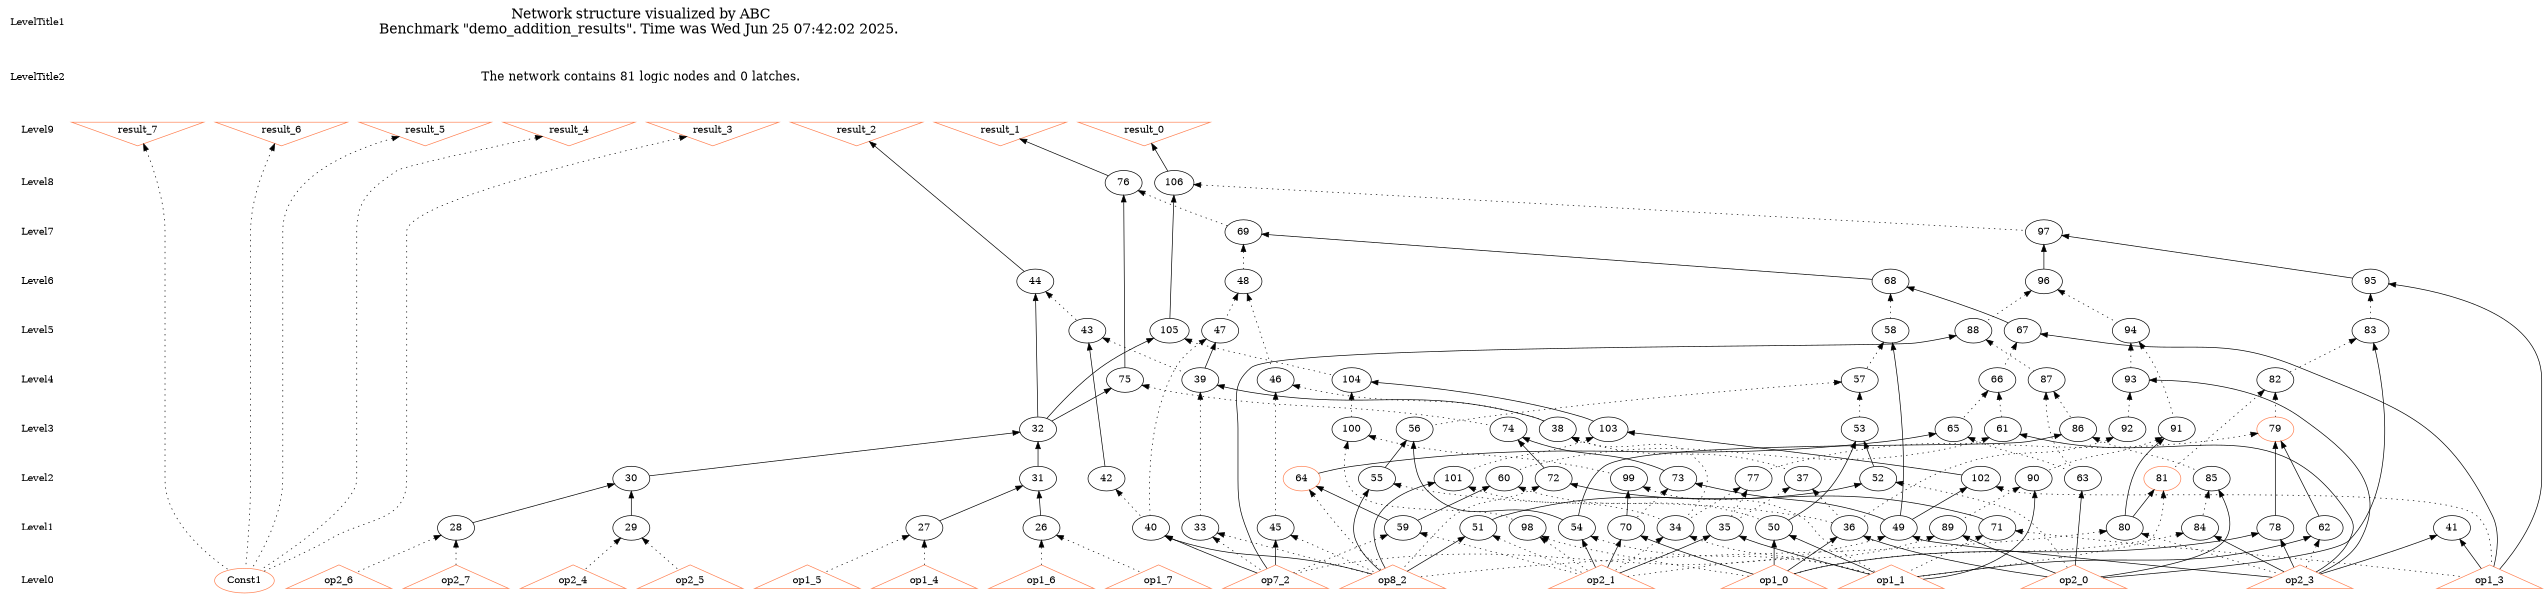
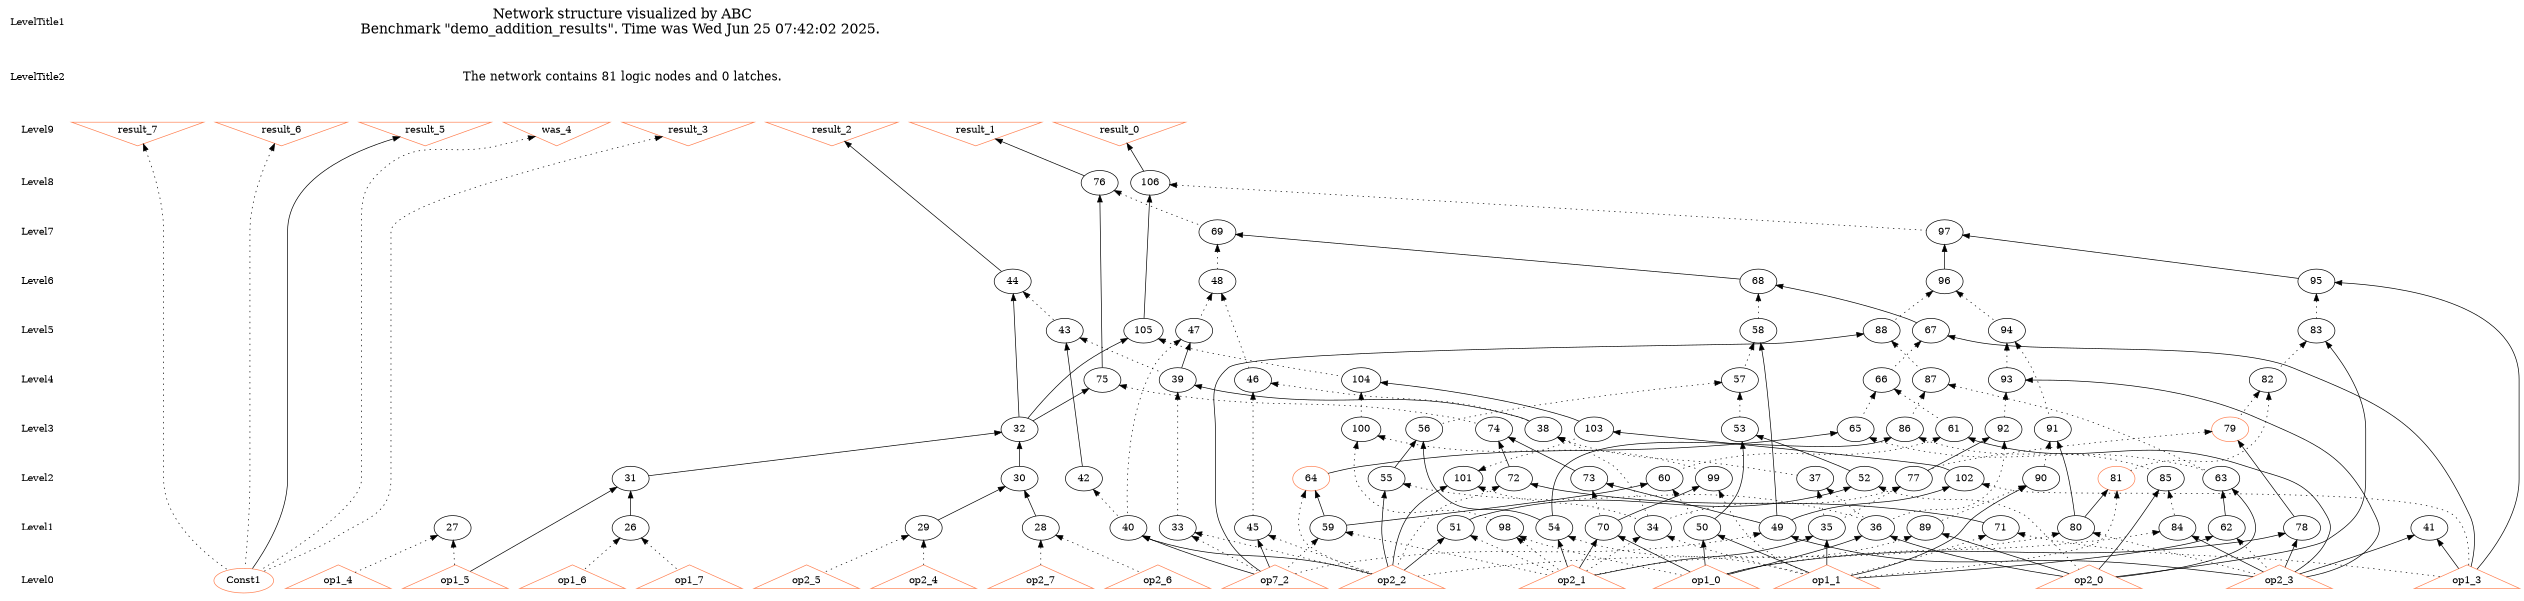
  digraph {
    node [shape=ellipse]
    edge [dir=back style=dotted]
    LevelTitle1 [shape=plaintext]
    LevelTitle2 [shape=plaintext]
    Level9 [shape=plaintext]
    Level8 [shape=plaintext]
    Level7 [shape=plaintext]
    Level6 [shape=plaintext]
    Level5 [shape=plaintext]
    Level4 [shape=plaintext]
    Level3 [shape=plaintext]
    Level2 [shape=plaintext]
    Level1 [shape=plaintext]
    Level0 [shape=plaintext]
    n13 [fontname="Times-Roman" fontsize=20 label="Network structure visualized by ABC\nBenchmark \"demo_addition_results\". Time was Wed Jun 25 07:42:02 2025. " shape=plaintext]
    n14 [fontname="Times-Roman" fontsize=18 label="The network contains 81 logic nodes and 0 latches.\n" shape=plaintext]
    n15 [color=coral fillcolor=coral label=result_7 shape=invtriangle]
    n16 [color=coral fillcolor=coral label=result_6 shape=invtriangle]
    n17 [color=coral fillcolor=coral label=result_5 shape=invtriangle]
-   n18 [color=coral fillcolor=coral label=result_4 shape=invtriangle]
+   n18 [color=coral fillcolor=coral label=was_4 shape=invtriangle]
    n19 [color=coral fillcolor=coral label=result_3 shape=invtriangle]
    n20 [color=coral fillcolor=coral label=result_2 shape=invtriangle]
    n21 [color=coral fillcolor=coral label=result_1 shape=invtriangle]
    n22 [color=coral fillcolor=coral label=result_0 shape=invtriangle]
    n23 [label="76\n"]
    n24 [label="106\n"]
    n25 [label="69\n"]
    n26 [label="97\n"]
    n27 [label="44\n"]
    n28 [label="48\n"]
    n29 [label="68\n"]
    n30 [label="95\n"]
    n31 [label="96\n"]
    n32 [label="43\n"]
    n33 [label="47\n"]
    n34 [label="58\n"]
    n35 [label="67\n"]
    n36 [label="83\n"]
    n37 [label="88\n"]
    n38 [label="94\n"]
    n39 [label="105\n"]
    n40 [label="39\n"]
    n41 [label="46\n"]
    n42 [label="57\n"]
    n43 [label="66\n"]
    n44 [label="75\n"]
    n45 [label="82\n"]
    n46 [label="87\n"]
    n47 [label="93\n"]
    n48 [label="104\n"]
    n49 [label="32\n"]
    n50 [label="38\n"]
    n51 [label="53\n"]
    n52 [label="56\n"]
    n53 [label="61\n"]
    n54 [label="65\n"]
    n55 [label="74\n"]
    n56 [color=coral label="79\n"]
    n57 [label="86\n"]
    n58 [label="91\n"]
    n59 [label="92\n"]
    n60 [label="100\n"]
    n61 [label="103\n"]
    n62 [label="30\n"]
    n63 [label="31\n"]
    n64 [label="37\n"]
    n65 [label="42\n"]
    n66 [label="52\n"]
    n67 [label="55\n"]
    n68 [label="60\n"]
    n69 [label="63\n"]
    n70 [color=coral label="64\n"]
    n71 [label="72\n"]
    n72 [label="73\n"]
    n73 [label="77\n"]
    n74 [color=coral label="81\n"]
    n75 [label="85\n"]
    n76 [label="90\n"]
    n77 [label="99\n"]
    n78 [label="101\n"]
    n79 [label="102\n"]
    n80 [label="26\n"]
    n81 [label="27\n"]
    n82 [label="28\n"]
    n83 [label="29\n"]
    n84 [label="33\n"]
    n85 [label="34\n"]
    n86 [label="35\n"]
    n87 [label="36\n"]
    n88 [label="40\n"]
    n89 [label="41\n"]
    n90 [label="45\n"]
    n91 [label="49\n"]
    n92 [label="50\n"]
    n93 [label="51\n"]
    n94 [label="54\n"]
    n95 [label="59\n"]
    n96 [label="62\n"]
    n97 [label="70\n"]
    n98 [label="71\n"]
    n99 [label="78\n"]
    n100 [label="80\n"]
    n101 [label="84\n"]
    n102 [label="89\n"]
    n103 [label="98\n"]
    n104 [color=coral fillcolor=coral label=Const1]
    n105 [color=coral fillcolor=coral label=op1_7 shape=triangle]
    n106 [color=coral fillcolor=coral label=op1_6 shape=triangle]
    n107 [color=coral fillcolor=coral label=op1_5 shape=triangle]
    n108 [color=coral fillcolor=coral label=op1_4 shape=triangle]
    n109 [color=coral fillcolor=coral label=op1_3 shape=triangle]
    n110 [color=coral fillcolor=coral label=op7_2 shape=triangle]
    n111 [color=coral fillcolor=coral label=op1_1 shape=triangle]
    n112 [color=coral fillcolor=coral label=op1_0 shape=triangle]
    n113 [color=coral fillcolor=coral label=op2_7 shape=triangle]
    n114 [color=coral fillcolor=coral label=op2_6 shape=triangle]
    n115 [color=coral fillcolor=coral label=op2_5 shape=triangle]
    n116 [color=coral fillcolor=coral label=op2_4 shape=triangle]
    n117 [color=coral fillcolor=coral label=op2_3 shape=triangle]
-   n118 [color=coral fillcolor=coral label=op8_2 shape=triangle]
+   n118 [color=coral fillcolor=coral label=op2_2 shape=triangle]
    n119 [color=coral fillcolor=coral label=op2_1 shape=triangle]
    n120 [color=coral fillcolor=coral label=op2_0 shape=triangle]
    subgraph sub_1 {
      LevelTitle1
      LevelTitle2
      Level9
      Level8
      Level7
      Level6
      Level5
      Level4
      Level3
      Level2
      Level1
      Level0
    }
    subgraph sub_2 {
      rank=same
      LevelTitle1
      n13
    }
    subgraph sub_3 {
      rank=same
      LevelTitle2
      n14
    }
    subgraph sub_4 {
      rank=same
      Level9
      n15
      n16
      n17
      n18
      n19
      n20
      n21
      n22
    }
    subgraph sub_5 {
      rank=same
      Level8
      n23
      n24
    }
    subgraph sub_6 {
      rank=same
      Level7
      n25
      n26
    }
    subgraph sub_7 {
      rank=same
      Level6
      n27
      n28
      n29
      n30
      n31
    }
    subgraph sub_8 {
      rank=same
      Level5
      n32
      n33
      n34
      n35
      n36
      n37
      n38
      n39
    }
    subgraph sub_9 {
      rank=same
      Level4
      n40
      n41
      n42
      n43
      n44
      n45
      n46
      n47
      n48
    }
    subgraph sub_10 {
      rank=same
      Level3
      n49
      n50
      n51
      n52
      n53
      n54
      n55
      n56
      n57
      n58
      n59
      n60
      n61
    }
    subgraph sub_11 {
      rank=same
      Level2
      n62
      n63
      n64
      n65
      n66
      n67
      n68
      n69
      n70
      n71
      n72
      n73
      n74
      n75
      n76
      n77
      n78
      n79
    }
    subgraph sub_12 {
      rank=same
      Level1
      n80
      n81
      n82
      n83
      n84
      n85
      n86
      n87
      n88
      n89
      n90
      n91
      n92
      n93
      n94
      n95
      n96
      n97
      n98
      n99
      n100
      n101
      n102
      n103
    }
    subgraph sub_13 {
      rank=same
      Level0
      n104
      n105
      n106
      n107
      n108
      n109
      n110
      n111
      n112
      n113
      n114
      n115
      n116
      n117
      n118
      n119
      n120
    }
    LevelTitle1 -> LevelTitle2 [style=invis]
    LevelTitle2 -> Level9 [style=invis]
    Level9 -> Level8 [style=invis]
    Level8 -> Level7 [style=invis]
    Level7 -> Level6 [style=invis]
    Level6 -> Level5 [style=invis]
    Level5 -> Level4 [style=invis]
    Level4 -> Level3 [style=invis]
    Level3 -> Level2 [style=invis]
    Level2 -> Level1 [style=invis]
    Level1 -> Level0 [style=invis]
    n13 -> n14 [style=invis]
    n14 -> n15 [style=invis]
    n14 -> n16 [style=invis]
    n14 -> n17 [style=invis]
    n14 -> n18 [style=invis]
    n14 -> n19 [style=invis]
    n14 -> n20 [style=invis]
    n14 -> n21 [style=invis]
    n14 -> n22 [style=invis]
    n15 -> n16 [style=invis]
    n15 -> n104
    n16 -> n17 [style=invis]
    n16 -> n104
    n17 -> n18 [style=invis]
-   n17 -> n104
+   n17 -> n104 [style=solid]
    n18 -> n19 [style=invis]
    n18 -> n104
    n19 -> n20 [style=invis]
    n19 -> n104
    n20 -> n21 [style=invis]
    n20 -> n27 [style=solid]
    n21 -> n22 [style=invis]
    n21 -> n23 [style=solid]
    n22 -> n24 [style=solid]
    n23 -> n25
    n23 -> n44 [style=solid]
    n24 -> n26
    n24 -> n39 [style=solid]
    n25 -> n28
    n25 -> n29 [style=solid]
    n26 -> n30 [style=solid]
    n26 -> n31 [style=solid]
    n27 -> n32
    n27 -> n49 [style=solid]
    n28 -> n33
    n28 -> n41
    n29 -> n34
    n29 -> n35 [style=solid]
    n30 -> n36
    n30 -> n109 [style=solid]
    n31 -> n37
    n31 -> n38
    n32 -> n40
    n32 -> n65 [style=solid]
    n33 -> n40 [style=solid]
    n33 -> n88
    n34 -> n42
    n34 -> n91 [style=solid]
    n35 -> n43
    n35 -> n109 [style=solid]
    n36 -> n45
    n36 -> n120 [style=solid]
    n37 -> n46
    n37 -> n110 [style=solid]
    n38 -> n47
    n38 -> n58
    n39 -> n48
    n39 -> n49 [style=solid]
    n40 -> n50 [style=solid]
    n40 -> n84
    n41 -> n50
    n41 -> n90
    n42 -> n51
    n42 -> n52
    n43 -> n53
    n43 -> n54
    n44 -> n49 [style=solid]
    n44 -> n55
    n45 -> n56
    n45 -> n74
    n46 -> n57
    n46 -> n69
    n47 -> n59
    n47 -> n117 [style=solid]
    n48 -> n60
    n48 -> n61 [style=solid]
    n49 -> n62 [style=solid]
    n49 -> n63 [style=solid]
    n50 -> n64
    n50 -> n85
    n51 -> n66 [style=solid]
    n51 -> n92 [style=solid]
    n52 -> n67 [style=solid]
    n52 -> n94 [style=solid]
    n53 -> n68
    n53 -> n117 [style=solid]
    n54 -> n69
    n54 -> n70 [style=solid]
    n55 -> n71 [style=solid]
    n55 -> n72 [style=solid]
    n56 -> n73
    n56 -> n99 [style=solid]
    n57 -> n75
    n57 -> n94 [style=solid]
    n58 -> n76
    n58 -> n100 [style=solid]
+   n59 -> n73 [style=solid]
    n59 -> n87
    n60 -> n77
    n60 -> n103
-   n61 -> n78
+   n78 -> n61
    n61 -> n79 [style=solid]
    n62 -> n82 [style=solid]
    n62 -> n83 [style=solid]
    n63 -> n80 [style=solid]
-   n63 -> n81 [style=solid]
+   n63 -> n107 [style=solid]
    n64 -> n86
    n64 -> n87
    n65 -> n88
    n66 -> n93 [style=solid]
    n66 -> n120
    n67 -> n87
    n67 -> n118 [style=solid]
    n68 -> n92
    n68 -> n95 [style=solid]
-   n56 -> n96 [style=solid]
+   n69 -> n96 [style=solid]
    n69 -> n120 [style=solid]
    n70 -> n95 [style=solid]
    n70 -> n118
    n71 -> n98 [style=solid]
    n71 -> n118
    n72 -> n91 [style=solid]
    n72 -> n97
    n73 -> n85
    n73 -> n86
    n74 -> n100 [style=solid]
    n74 -> n111
    n75 -> n101
    n75 -> n120 [style=solid]
    n76 -> n102
    n76 -> n111 [style=solid]
    n77 -> n97 [style=solid]
    n77 -> n111
    n78 -> n85
    n78 -> n118 [style=solid]
    n79 -> n91 [style=solid]
    n79 -> n109
    n80 -> n105
    n80 -> n106
    n81 -> n107
    n81 -> n108
    n82 -> n113
    n82 -> n114
    n83 -> n115
    n83 -> n116
    n84 -> n110
    n84 -> n118
    n85 -> n111
    n85 -> n119
    n86 -> n111 [style=solid]
    n86 -> n119 [style=solid]
    n87 -> n112 [style=solid]
    n87 -> n120 [style=solid]
    n88 -> n110 [style=solid]
    n88 -> n118 [style=solid]
    n89 -> n109 [style=solid]
    n89 -> n117 [style=solid]
    n90 -> n110 [style=solid]
    n90 -> n118
    n91 -> n110
    n91 -> n117 [style=solid]
    n92 -> n111 [style=solid]
    n92 -> n112 [style=solid]
    n93 -> n118 [style=solid]
    n93 -> n119
    n94 -> n111
    n94 -> n119 [style=solid]
    n95 -> n110
    n95 -> n119
    n96 -> n111 [style=solid]
    n96 -> n117
    n97 -> n112 [style=solid]
    n97 -> n119 [style=solid]
    n98 -> n109
    n98 -> n111
    n99 -> n112 [style=solid]
    n99 -> n117 [style=solid]
    n100 -> n117
    n100 -> n118
    n101 -> n112
    n101 -> n117 [style=solid]
    n102 -> n119
    n102 -> n120 [style=solid]
    n103 -> n112
    n103 -> n119
  }
